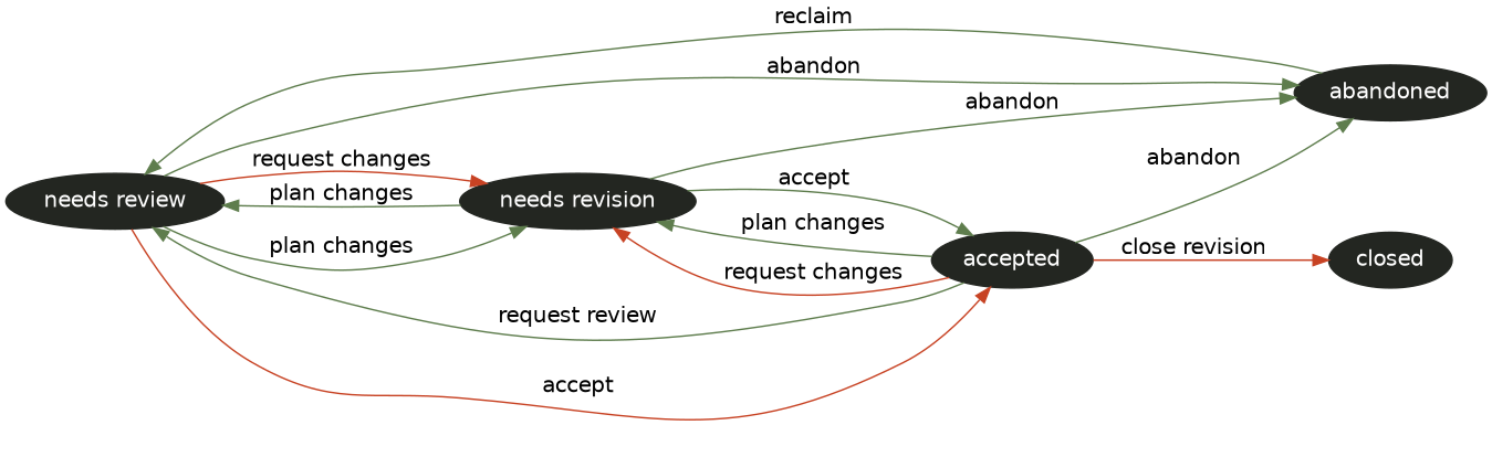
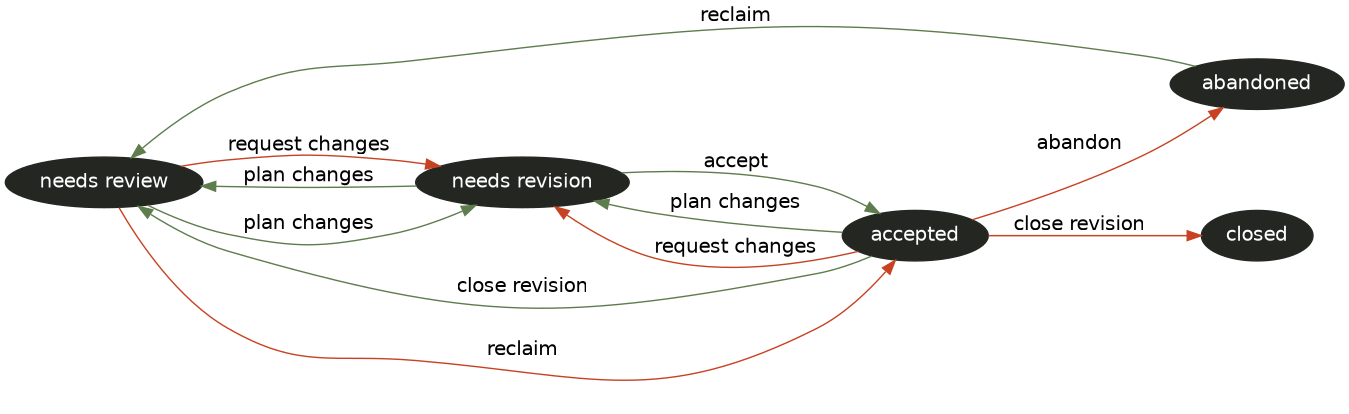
  digraph {
    fontname=Helvetica
    rankdir=LR
    node [color="#232621" fontcolor=white fontname=Helvetica style=filled]
    edge [color="#5E7D4D" fontname=Helvetica]
    n1 [label="needs review"]
    n2 [label="needs revision"]
    n3 [label=abandoned]
    n4 [label=accepted]
    n5 [label=closed]
    n1 -> n2 [label="plan changes"]
    n1 -> n2 [color="#C74223" label="request changes"]
-   n1 -> n3 [label=abandon]
-   n1 -> n4 [color="#C74223" label=accept]
+   n1 -> n4 [color="#C74223" label=reclaim]
    n2 -> n1 [label="plan changes"]
-   n2 -> n3 [label=abandon]
    n2 -> n4 [label=accept]
    n3 -> n1 [label=reclaim]
-   n4 -> n1 [label="request review"]
+   n4 -> n1 [label="close revision"]
    n4 -> n2 [label="plan changes"]
    n4 -> n2 [color="#C74223" label="request changes"]
-   n4 -> n3 [label=abandon]
+   n4 -> n3 [color="#C74223" label=abandon]
    n4 -> n5 [color="#C74223" label="close revision"]
  }
